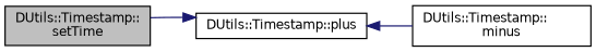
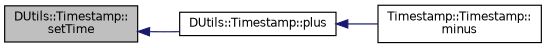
  digraph {
    rankdir=LR
    node [color=black fillcolor=white fontname=Helvetica fontsize=10 shape=record style=filled]
    edge [color=midnightblue dir=back fontname=Helvetica fontsize=10 labelfontname=Helvetica labelfontsize=10 style=solid]
    n1 [fillcolor=grey75 fontcolor=black height=0.2 label="DUtils::Timestamp::\lsetTime" width=0.4]
    n2 [height=0.2 label="DUtils::Timestamp::plus" width=0.4]
-   n3 [height=0.2 label="DUtils::Timestamp::\lminus" width=0.4]
-   n2 -> n1
+   n3 [height=0.2 label="Timestamp::Timestamp::\lminus" width=0.4]
+   n1 -> n2
    n2 -> n3
  }
